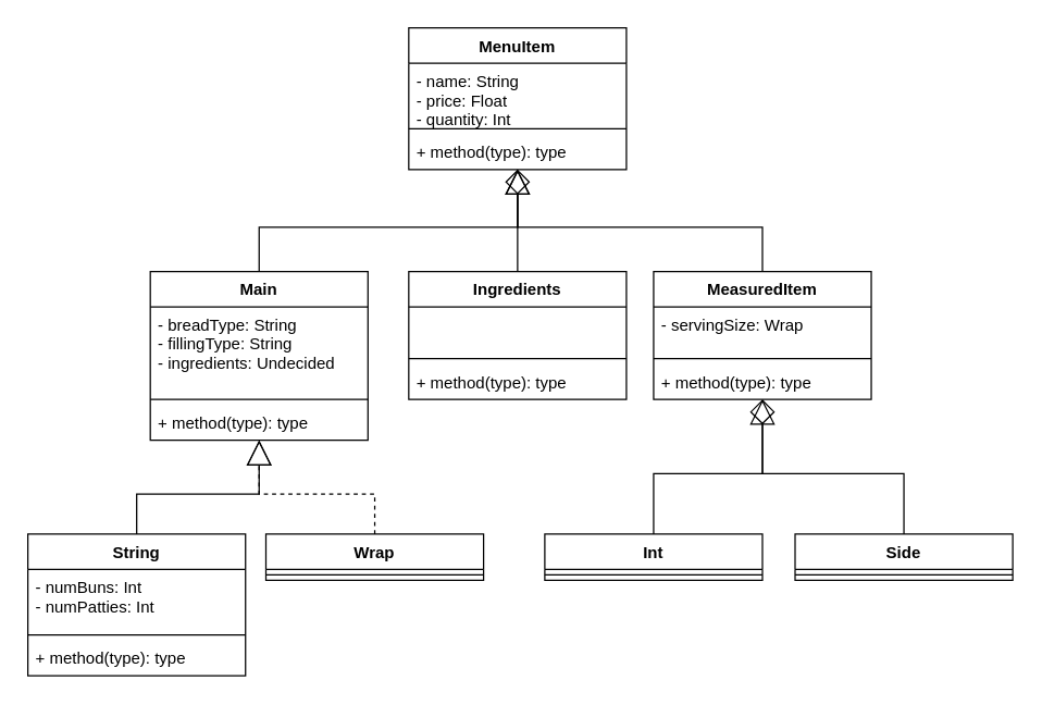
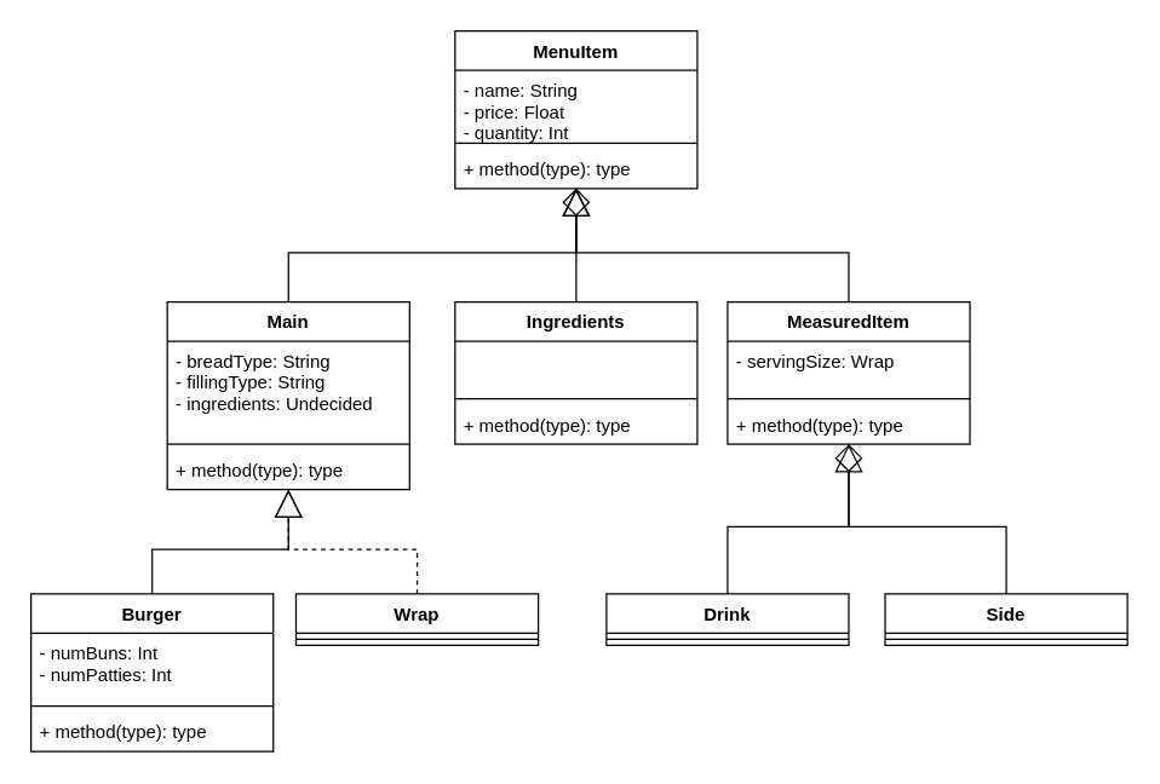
  <mxCell id="0" />
  <mxCell id="1" parent="0" />
  <mxCell id="2" value="" style="group" parent="1" vertex="1" connectable="0"><mxGeometry x="20" y="20" width="724" height="476" as="geometry" /></mxCell>
  <mxCell id="3" value="" style="group" parent="2" vertex="1" connectable="0"><mxGeometry width="724" height="476" as="geometry" /></mxCell>
  <mxCell id="4" value="MenuItem" style="swimlane;fontStyle=1;align=center;verticalAlign=top;childLayout=stackLayout;horizontal=1;startSize=26;horizontalStack=0;resizeParent=1;resizeParentMax=0;resizeLast=0;collapsible=1;marginBottom=0;" parent="3" vertex="1"><mxGeometry x="280" width="160" height="104" as="geometry"><mxRectangle x="118" y="302" width="90" height="26" as="alternateBounds" /></mxGeometry></mxCell>
  <mxCell id="5" value="- name: String&#10;- price: Float&#10;- quantity: Int&#10;" style="text;strokeColor=none;fillColor=none;align=left;verticalAlign=top;spacingLeft=4;spacingRight=4;overflow=hidden;rotatable=0;points=[[0,0.5],[1,0.5]];portConstraint=eastwest;" parent="4" vertex="1"><mxGeometry y="26" width="160" height="44" as="geometry" /></mxCell>
  <mxCell id="6" value="" style="line;strokeWidth=1;fillColor=none;align=left;verticalAlign=middle;spacingTop=-1;spacingLeft=3;spacingRight=3;rotatable=0;labelPosition=right;points=[];portConstraint=eastwest;" parent="4" vertex="1"><mxGeometry y="70" width="160" height="8" as="geometry" /></mxCell>
  <mxCell id="7" value="+ method(type): type" style="text;strokeColor=none;fillColor=none;align=left;verticalAlign=top;spacingLeft=4;spacingRight=4;overflow=hidden;rotatable=0;points=[[0,0.5],[1,0.5]];portConstraint=eastwest;" parent="4" vertex="1"><mxGeometry y="78" width="160" height="26" as="geometry" /></mxCell>
  <mxCell id="8" style="edgeStyle=orthogonalEdgeStyle;rounded=0;orthogonalLoop=1;jettySize=auto;html=1;exitX=0.5;exitY=0;exitDx=0;exitDy=0;startArrow=none;startFill=0;endArrow=block;endFill=0;endSize=16;strokeWidth=1;" parent="3" source="9" target="4" edge="1"><mxGeometry relative="1" as="geometry" /></mxCell>
  <mxCell id="9" value="Main" style="swimlane;fontStyle=1;align=center;verticalAlign=top;childLayout=stackLayout;horizontal=1;startSize=26;horizontalStack=0;resizeParent=1;resizeParentMax=0;resizeLast=0;collapsible=1;marginBottom=0;" parent="3" vertex="1"><mxGeometry x="90" y="179" width="160" height="124" as="geometry"><mxRectangle x="65.5" y="462" width="60" height="26" as="alternateBounds" /></mxGeometry></mxCell>
  <mxCell id="10" value="- breadType: String&#10;- fillingType: String&#10;- ingredients: Undecided&#10;" style="text;strokeColor=none;fillColor=none;align=left;verticalAlign=top;spacingLeft=4;spacingRight=4;overflow=hidden;rotatable=0;points=[[0,0.5],[1,0.5]];portConstraint=eastwest;" parent="9" vertex="1"><mxGeometry y="26" width="160" height="64" as="geometry" /></mxCell>
  <mxCell id="11" value="" style="line;strokeWidth=1;fillColor=none;align=left;verticalAlign=middle;spacingTop=-1;spacingLeft=3;spacingRight=3;rotatable=0;labelPosition=right;points=[];portConstraint=eastwest;" parent="9" vertex="1"><mxGeometry y="90" width="160" height="8" as="geometry" /></mxCell>
  <mxCell id="12" value="+ method(type): type" style="text;strokeColor=none;fillColor=none;align=left;verticalAlign=top;spacingLeft=4;spacingRight=4;overflow=hidden;rotatable=0;points=[[0,0.5],[1,0.5]];portConstraint=eastwest;" parent="9" vertex="1"><mxGeometry y="98" width="160" height="26" as="geometry" /></mxCell>
  <mxCell id="13" value="" style="edgeStyle=orthogonalEdgeStyle;rounded=0;orthogonalLoop=1;jettySize=auto;html=1;startArrow=none;startFill=0;endArrow=block;endFill=0;endSize=16;strokeWidth=1;" parent="3" source="14" target="9" edge="1"><mxGeometry relative="1" as="geometry" /></mxCell>
- <mxCell id="14" value="String" style="swimlane;fontStyle=1;align=center;verticalAlign=top;childLayout=stackLayout;horizontal=1;startSize=26;horizontalStack=0;resizeParent=1;resizeParentMax=0;resizeLast=0;collapsible=1;marginBottom=0;" parent="3" vertex="1"><mxGeometry y="372" width="160" height="104" as="geometry"><mxRectangle x="5" y="607" width="70" height="26" as="alternateBounds" /></mxGeometry></mxCell>
+ <mxCell id="14" value="Burger" style="swimlane;fontStyle=1;align=center;verticalAlign=top;childLayout=stackLayout;horizontal=1;startSize=26;horizontalStack=0;resizeParent=1;resizeParentMax=0;resizeLast=0;collapsible=1;marginBottom=0;" parent="3" vertex="1"><mxGeometry y="372" width="160" height="104" as="geometry"><mxRectangle x="5" y="607" width="70" height="26" as="alternateBounds" /></mxGeometry></mxCell>
  <mxCell id="15" value="- numBuns: Int &#10;- numPatties: Int&#10;" style="text;strokeColor=none;fillColor=none;align=left;verticalAlign=top;spacingLeft=4;spacingRight=4;overflow=hidden;rotatable=0;points=[[0,0.5],[1,0.5]];portConstraint=eastwest;" parent="14" vertex="1"><mxGeometry y="26" width="160" height="44" as="geometry" /></mxCell>
  <mxCell id="16" value="" style="line;strokeWidth=1;fillColor=none;align=left;verticalAlign=middle;spacingTop=-1;spacingLeft=3;spacingRight=3;rotatable=0;labelPosition=right;points=[];portConstraint=eastwest;" parent="14" vertex="1"><mxGeometry y="70" width="160" height="8" as="geometry" /></mxCell>
  <mxCell id="17" value="+ method(type): type" style="text;strokeColor=none;fillColor=none;align=left;verticalAlign=top;spacingLeft=4;spacingRight=4;overflow=hidden;rotatable=0;points=[[0,0.5],[1,0.5]];portConstraint=eastwest;" parent="14" vertex="1"><mxGeometry y="78" width="160" height="26" as="geometry" /></mxCell>
  <mxCell id="18" value="" style="edgeStyle=orthogonalEdgeStyle;rounded=0;orthogonalLoop=1;jettySize=auto;html=1;startArrow=none;startFill=0;endArrow=block;endFill=0;endSize=16;strokeWidth=1;dashed=1;" parent="3" source="19" target="9" edge="1"><mxGeometry relative="1" as="geometry" /></mxCell>
  <mxCell id="19" value="Wrap" style="swimlane;fontStyle=1;align=center;verticalAlign=top;childLayout=stackLayout;horizontal=1;startSize=26;horizontalStack=0;resizeParent=1;resizeParentMax=0;resizeLast=0;collapsible=1;marginBottom=0;" parent="3" vertex="1"><mxGeometry x="175" y="372" width="160" height="34" as="geometry"><mxRectangle x="125.5" y="607" width="60" height="26" as="alternateBounds" /></mxGeometry></mxCell>
  <mxCell id="20" value="" style="line;strokeWidth=1;fillColor=none;align=left;verticalAlign=middle;spacingTop=-1;spacingLeft=3;spacingRight=3;rotatable=0;labelPosition=right;points=[];portConstraint=eastwest;" parent="19" vertex="1"><mxGeometry y="26" width="160" height="8" as="geometry" /></mxCell>
- <mxCell id="21" value="Int" style="swimlane;fontStyle=1;align=center;verticalAlign=top;childLayout=stackLayout;horizontal=1;startSize=26;horizontalStack=0;resizeParent=1;resizeParentMax=0;resizeLast=0;collapsible=1;marginBottom=0;" parent="3" vertex="1"><mxGeometry x="380" y="372" width="160" height="34" as="geometry"><mxRectangle x="220" y="648" width="60" height="26" as="alternateBounds" /></mxGeometry></mxCell>
+ <mxCell id="21" value="Drink" style="swimlane;fontStyle=1;align=center;verticalAlign=top;childLayout=stackLayout;horizontal=1;startSize=26;horizontalStack=0;resizeParent=1;resizeParentMax=0;resizeLast=0;collapsible=1;marginBottom=0;" parent="3" vertex="1"><mxGeometry x="380" y="372" width="160" height="34" as="geometry"><mxRectangle x="220" y="648" width="60" height="26" as="alternateBounds" /></mxGeometry></mxCell>
  <mxCell id="22" value="" style="line;strokeWidth=1;fillColor=none;align=left;verticalAlign=middle;spacingTop=-1;spacingLeft=3;spacingRight=3;rotatable=0;labelPosition=right;points=[];portConstraint=eastwest;" parent="21" vertex="1"><mxGeometry y="26" width="160" height="8" as="geometry" /></mxCell>
  <mxCell id="23" style="edgeStyle=orthogonalEdgeStyle;rounded=0;orthogonalLoop=1;jettySize=auto;html=1;exitX=0.5;exitY=0;exitDx=0;exitDy=0;startArrow=none;startFill=0;endArrow=diamond;endFill=0;endSize=16;strokeWidth=1;" parent="3" source="24" target="4" edge="1"><mxGeometry relative="1" as="geometry" /></mxCell>
  <mxCell id="24" value="MeasuredItem" style="swimlane;fontStyle=1;align=center;verticalAlign=top;childLayout=stackLayout;horizontal=1;startSize=26;horizontalStack=0;resizeParent=1;resizeParentMax=0;resizeLast=0;collapsible=1;marginBottom=0;" parent="3" vertex="1"><mxGeometry x="460" y="179" width="160" height="94" as="geometry"><mxRectangle x="275" y="462" width="110" height="26" as="alternateBounds" /></mxGeometry></mxCell>
  <mxCell id="25" value="- servingSize: Wrap&#10;&#10;" style="text;strokeColor=none;fillColor=none;align=left;verticalAlign=top;spacingLeft=4;spacingRight=4;overflow=hidden;rotatable=0;points=[[0,0.5],[1,0.5]];portConstraint=eastwest;" parent="24" vertex="1"><mxGeometry y="26" width="160" height="34" as="geometry" /></mxCell>
  <mxCell id="26" value="" style="line;strokeWidth=1;fillColor=none;align=left;verticalAlign=middle;spacingTop=-1;spacingLeft=3;spacingRight=3;rotatable=0;labelPosition=right;points=[];portConstraint=eastwest;" parent="24" vertex="1"><mxGeometry y="60" width="160" height="8" as="geometry" /></mxCell>
  <mxCell id="27" value="+ method(type): type" style="text;strokeColor=none;fillColor=none;align=left;verticalAlign=top;spacingLeft=4;spacingRight=4;overflow=hidden;rotatable=0;points=[[0,0.5],[1,0.5]];portConstraint=eastwest;" parent="24" vertex="1"><mxGeometry y="68" width="160" height="26" as="geometry" /></mxCell>
  <mxCell id="28" style="edgeStyle=orthogonalEdgeStyle;rounded=0;orthogonalLoop=1;jettySize=auto;html=1;startArrow=none;startFill=0;endArrow=diamond;endFill=0;endSize=16;strokeWidth=1;" parent="3" source="21" target="24" edge="1"><mxGeometry relative="1" as="geometry" /></mxCell>
  <mxCell id="29" style="edgeStyle=orthogonalEdgeStyle;rounded=0;orthogonalLoop=1;jettySize=auto;html=1;exitX=0.5;exitY=0;exitDx=0;exitDy=0;startArrow=none;startFill=0;endArrow=block;endFill=0;endSize=16;strokeWidth=1;" parent="3" source="30" target="24" edge="1"><mxGeometry relative="1" as="geometry" /></mxCell>
  <mxCell id="30" value="Side" style="swimlane;fontStyle=1;align=center;verticalAlign=top;childLayout=stackLayout;horizontal=1;startSize=26;horizontalStack=0;resizeParent=1;resizeParentMax=0;resizeLast=0;collapsible=1;marginBottom=0;" parent="3" vertex="1"><mxGeometry x="564" y="372" width="160" height="34" as="geometry"><mxRectangle x="385" y="654" width="60" height="26" as="alternateBounds" /></mxGeometry></mxCell>
  <mxCell id="31" value="" style="line;strokeWidth=1;fillColor=none;align=left;verticalAlign=middle;spacingTop=-1;spacingLeft=3;spacingRight=3;rotatable=0;labelPosition=right;points=[];portConstraint=eastwest;" parent="30" vertex="1"><mxGeometry y="26" width="160" height="8" as="geometry" /></mxCell>
  <mxCell id="32" style="edgeStyle=orthogonalEdgeStyle;rounded=0;orthogonalLoop=1;jettySize=auto;html=1;exitX=0.5;exitY=0;exitDx=0;exitDy=0;startArrow=none;startFill=0;endArrow=block;endFill=0;endSize=16;strokeWidth=1;" parent="3" source="33" target="4" edge="1"><mxGeometry relative="1" as="geometry" /></mxCell>
  <mxCell id="33" value="Ingredients" style="swimlane;fontStyle=1;align=center;verticalAlign=top;childLayout=stackLayout;horizontal=1;startSize=26;horizontalStack=0;resizeParent=1;resizeParentMax=0;resizeLast=0;collapsible=1;marginBottom=0;" parent="3" vertex="1"><mxGeometry x="280" y="179" width="160" height="94" as="geometry"><mxRectangle x="435" y="462" width="90" height="26" as="alternateBounds" /></mxGeometry></mxCell>
  <mxCell id="34" value="&#10;" style="text;strokeColor=none;fillColor=none;align=left;verticalAlign=top;spacingLeft=4;spacingRight=4;overflow=hidden;rotatable=0;points=[[0,0.5],[1,0.5]];portConstraint=eastwest;" parent="33" vertex="1"><mxGeometry y="26" width="160" height="34" as="geometry" /></mxCell>
  <mxCell id="35" value="" style="line;strokeWidth=1;fillColor=none;align=left;verticalAlign=middle;spacingTop=-1;spacingLeft=3;spacingRight=3;rotatable=0;labelPosition=right;points=[];portConstraint=eastwest;" parent="33" vertex="1"><mxGeometry y="60" width="160" height="8" as="geometry" /></mxCell>
  <mxCell id="36" value="+ method(type): type" style="text;strokeColor=none;fillColor=none;align=left;verticalAlign=top;spacingLeft=4;spacingRight=4;overflow=hidden;rotatable=0;points=[[0,0.5],[1,0.5]];portConstraint=eastwest;" parent="33" vertex="1"><mxGeometry y="68" width="160" height="26" as="geometry" /></mxCell>
